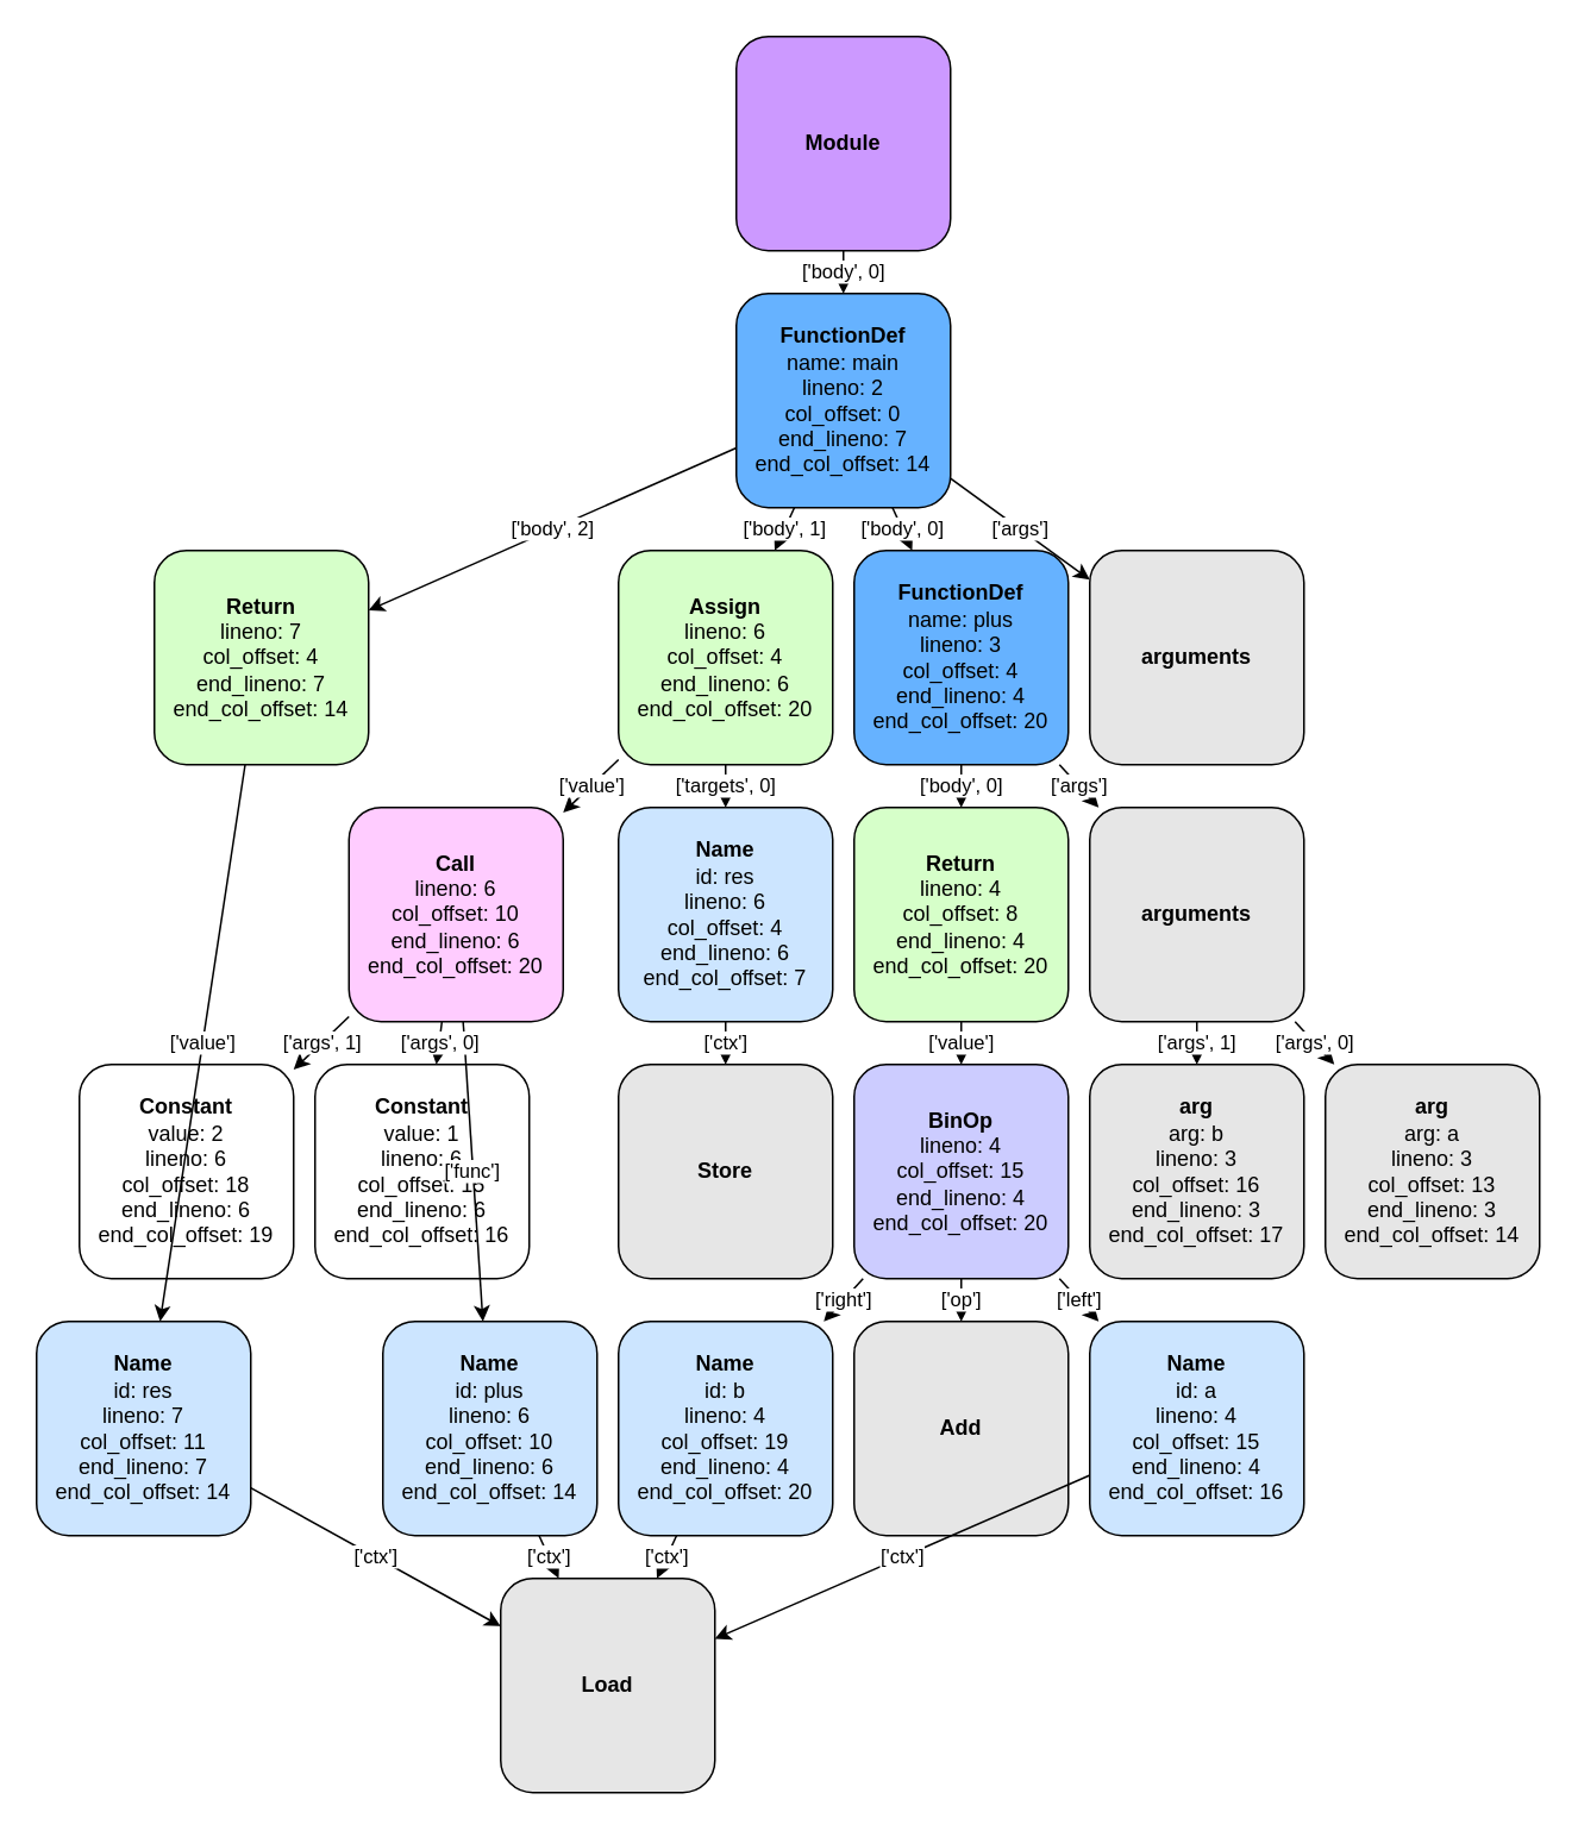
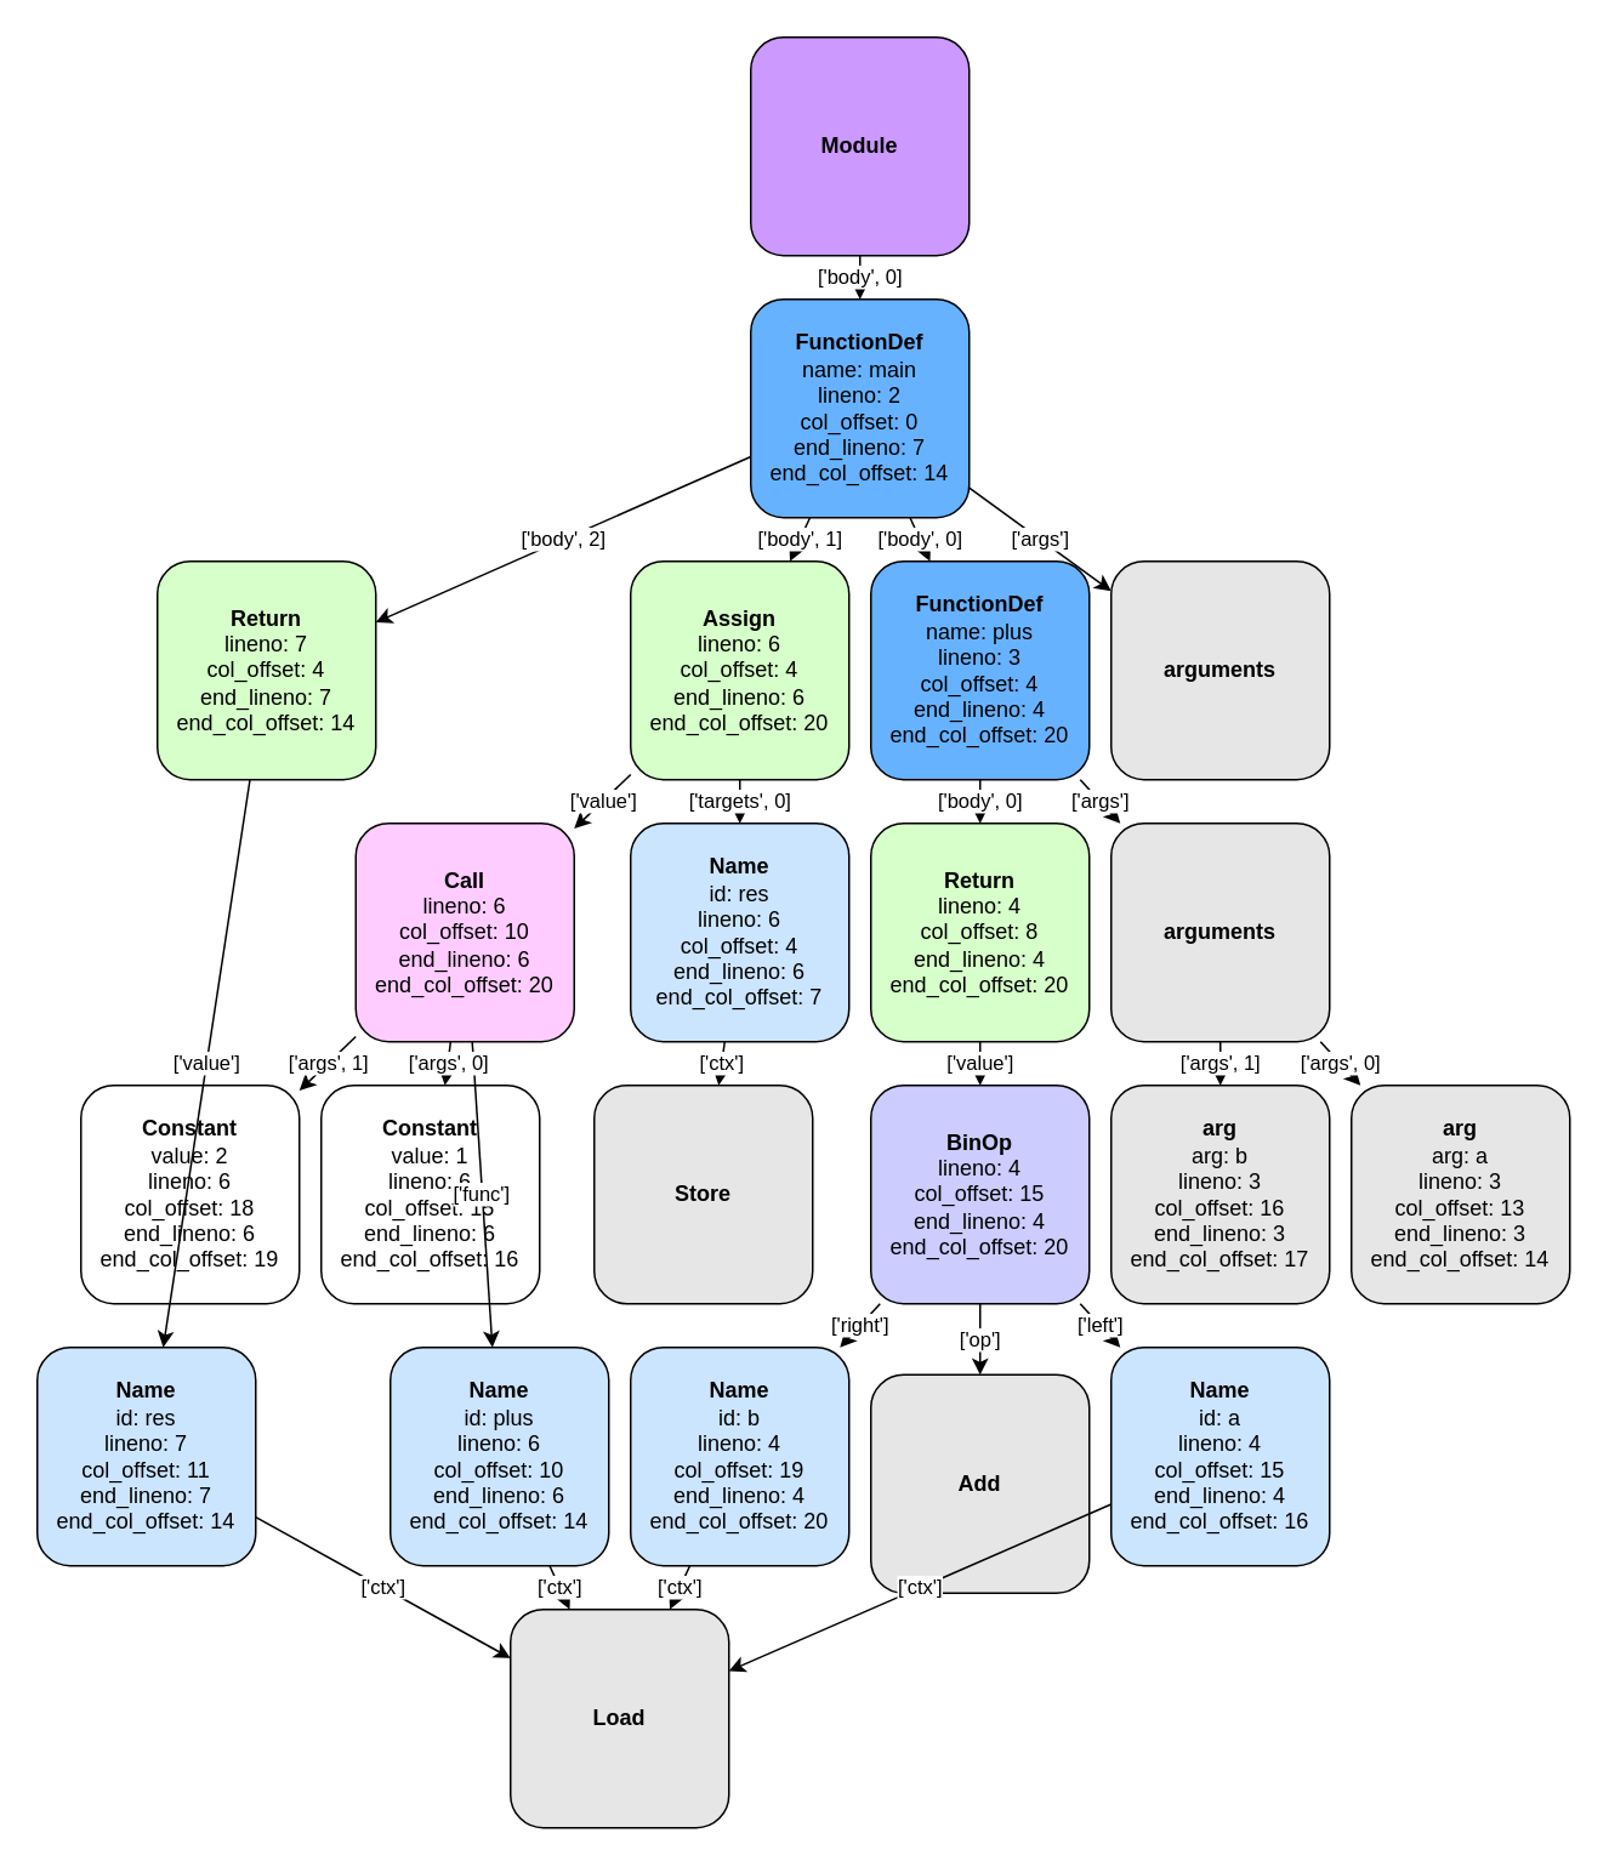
  <mxCell id="0" />
  <mxCell id="1" parent="0" />
  <mxCell id="2" value="&lt;b&gt;Module&lt;/b&gt;" style="rounded=1;whiteSpace=wrap;html=1;fillColor=#CC99FF;strokeColor=#000000;" parent="1" vertex="1"><mxGeometry x="412" y="20" width="120" height="120" as="geometry" /></mxCell>
  <mxCell id="3" value="&lt;b&gt;FunctionDef&lt;/b&gt;&lt;br&gt;name: main&lt;br&gt;lineno: 2&lt;br&gt;col_offset: 0&lt;br&gt;end_lineno: 7&lt;br&gt;end_col_offset: 14" style="rounded=1;whiteSpace=wrap;html=1;fillColor=#66B2FF;strokeColor=#000000;" parent="1" vertex="1"><mxGeometry x="412" y="164" width="120" height="120" as="geometry" /></mxCell>
  <mxCell id="4" value="&lt;b&gt;arguments&lt;/b&gt;" style="rounded=1;whiteSpace=wrap;html=1;fillColor=#E6E6E6;strokeColor=#000000;" parent="1" vertex="1"><mxGeometry x="610" y="308" width="120" height="120" as="geometry" /></mxCell>
  <mxCell id="5" value="&lt;b&gt;FunctionDef&lt;/b&gt;&lt;br&gt;name: plus&lt;br&gt;lineno: 3&lt;br&gt;col_offset: 4&lt;br&gt;end_lineno: 4&lt;br&gt;end_col_offset: 20" style="rounded=1;whiteSpace=wrap;html=1;fillColor=#66B2FF;strokeColor=#000000;" parent="1" vertex="1"><mxGeometry x="478" y="308" width="120" height="120" as="geometry" /></mxCell>
  <mxCell id="6" value="&lt;b&gt;arguments&lt;/b&gt;" style="rounded=1;whiteSpace=wrap;html=1;fillColor=#E6E6E6;strokeColor=#000000;" parent="1" vertex="1"><mxGeometry x="610" y="452" width="120" height="120" as="geometry" /></mxCell>
  <mxCell id="7" value="&lt;b&gt;arg&lt;/b&gt;&lt;br&gt;arg: a&lt;br&gt;lineno: 3&lt;br&gt;col_offset: 13&lt;br&gt;end_lineno: 3&lt;br&gt;end_col_offset: 14" style="rounded=1;whiteSpace=wrap;html=1;fillColor=#E6E6E6;strokeColor=#000000;" parent="1" vertex="1"><mxGeometry x="741.999" y="596" width="120" height="120" as="geometry" /></mxCell>
  <mxCell id="8" value="&lt;b&gt;arg&lt;/b&gt;&lt;br&gt;arg: b&lt;br&gt;lineno: 3&lt;br&gt;col_offset: 16&lt;br&gt;end_lineno: 3&lt;br&gt;end_col_offset: 17" style="rounded=1;whiteSpace=wrap;html=1;fillColor=#E6E6E6;strokeColor=#000000;" parent="1" vertex="1"><mxGeometry x="610" y="596" width="120" height="120" as="geometry" /></mxCell>
  <mxCell id="9" value="&lt;b&gt;Return&lt;/b&gt;&lt;br&gt;lineno: 4&lt;br&gt;col_offset: 8&lt;br&gt;end_lineno: 4&lt;br&gt;end_col_offset: 20" style="rounded=1;whiteSpace=wrap;html=1;fillColor=#D6FFC9;strokeColor=#000000;" parent="1" vertex="1"><mxGeometry x="478" y="452" width="120" height="120" as="geometry" /></mxCell>
  <mxCell id="10" value="&lt;b&gt;BinOp&lt;/b&gt;&lt;br&gt;lineno: 4&lt;br&gt;col_offset: 15&lt;br&gt;end_lineno: 4&lt;br&gt;end_col_offset: 20" style="rounded=1;whiteSpace=wrap;html=1;fillColor=#CCCCFF;strokeColor=#000000;" parent="1" vertex="1"><mxGeometry x="478" y="596" width="120" height="120" as="geometry" /></mxCell>
  <mxCell id="11" value="&lt;b&gt;Name&lt;/b&gt;&lt;br&gt;id: a&lt;br&gt;lineno: 4&lt;br&gt;col_offset: 15&lt;br&gt;end_lineno: 4&lt;br&gt;end_col_offset: 16" style="rounded=1;whiteSpace=wrap;html=1;fillColor=#CCE5FF;strokeColor=#000000;" parent="1" vertex="1"><mxGeometry x="610" y="740" width="120" height="120" as="geometry" /></mxCell>
  <mxCell id="12" value="&lt;b&gt;Load&lt;/b&gt;" style="rounded=1;whiteSpace=wrap;html=1;fillColor=#E6E6E6;strokeColor=#000000;" parent="1" vertex="1"><mxGeometry x="280" y="884" width="120" height="120" as="geometry" /></mxCell>
- <mxCell id="13" value="&lt;b&gt;Add&lt;/b&gt;" style="rounded=1;whiteSpace=wrap;html=1;fillColor=#E6E6E6;strokeColor=#000000;" parent="1" vertex="1"><mxGeometry x="478" y="740" width="120" height="120" as="geometry" /></mxCell>
+ <mxCell id="13" value="&lt;b&gt;Add&lt;/b&gt;" style="rounded=1;whiteSpace=wrap;html=1;fillColor=#E6E6E6;strokeColor=#000000;" parent="1" vertex="1"><mxGeometry x="478" y="755" width="120" height="120" as="geometry" /></mxCell>
  <mxCell id="14" value="&lt;b&gt;Name&lt;/b&gt;&lt;br&gt;id: b&lt;br&gt;lineno: 4&lt;br&gt;col_offset: 19&lt;br&gt;end_lineno: 4&lt;br&gt;end_col_offset: 20" style="rounded=1;whiteSpace=wrap;html=1;fillColor=#CCE5FF;strokeColor=#000000;" parent="1" vertex="1"><mxGeometry x="346" y="740" width="120" height="120" as="geometry" /></mxCell>
  <mxCell id="15" value="&lt;b&gt;Assign&lt;/b&gt;&lt;br&gt;lineno: 6&lt;br&gt;col_offset: 4&lt;br&gt;end_lineno: 6&lt;br&gt;end_col_offset: 20" style="rounded=1;whiteSpace=wrap;html=1;fillColor=#D6FFC9;strokeColor=#000000;" parent="1" vertex="1"><mxGeometry x="346" y="308" width="120" height="120" as="geometry" /></mxCell>
  <mxCell id="16" value="&lt;b&gt;Name&lt;/b&gt;&lt;br&gt;id: res&lt;br&gt;lineno: 6&lt;br&gt;col_offset: 4&lt;br&gt;end_lineno: 6&lt;br&gt;end_col_offset: 7" style="rounded=1;whiteSpace=wrap;html=1;fillColor=#CCE5FF;strokeColor=#000000;" parent="1" vertex="1"><mxGeometry x="346" y="452" width="120" height="120" as="geometry" /></mxCell>
- <mxCell id="17" value="&lt;b&gt;Store&lt;/b&gt;" style="rounded=1;whiteSpace=wrap;html=1;fillColor=#E6E6E6;strokeColor=#000000;" parent="1" vertex="1"><mxGeometry x="346" y="596" width="120" height="120" as="geometry" /></mxCell>
+ <mxCell id="17" value="&lt;b&gt;Store&lt;/b&gt;" style="rounded=1;whiteSpace=wrap;html=1;fillColor=#E6E6E6;strokeColor=#000000;" parent="1" vertex="1"><mxGeometry x="326" y="596" width="120" height="120" as="geometry" /></mxCell>
  <mxCell id="18" value="&lt;b&gt;Call&lt;/b&gt;&lt;br&gt;lineno: 6&lt;br&gt;col_offset: 10&lt;br&gt;end_lineno: 6&lt;br&gt;end_col_offset: 20" style="rounded=1;whiteSpace=wrap;html=1;fillColor=#FFCCFF;strokeColor=#000000;" parent="1" vertex="1"><mxGeometry x="195" y="452" width="120" height="120" as="geometry" /></mxCell>
  <mxCell id="19" value="&lt;b&gt;Name&lt;/b&gt;&lt;br&gt;id: plus&lt;br&gt;lineno: 6&lt;br&gt;col_offset: 10&lt;br&gt;end_lineno: 6&lt;br&gt;end_col_offset: 14" style="rounded=1;whiteSpace=wrap;html=1;fillColor=#CCE5FF;strokeColor=#000000;" parent="1" vertex="1"><mxGeometry x="214" y="740" width="120" height="120" as="geometry" /></mxCell>
  <mxCell id="20" value="&lt;b&gt;Constant&lt;/b&gt;&lt;br&gt;value: 1&lt;br&gt;lineno: 6&lt;br&gt;col_offset: 15&lt;br&gt;end_lineno: 6&lt;br&gt;end_col_offset: 16" style="rounded=1;whiteSpace=wrap;html=1;fillColor=#FFFFFF;strokeColor=#000000;" parent="1" vertex="1"><mxGeometry x="176" y="596" width="120" height="120" as="geometry" /></mxCell>
  <mxCell id="21" value="&lt;b&gt;Constant&lt;/b&gt;&lt;br&gt;value: 2&lt;br&gt;lineno: 6&lt;br&gt;col_offset: 18&lt;br&gt;end_lineno: 6&lt;br&gt;end_col_offset: 19" style="rounded=1;whiteSpace=wrap;html=1;fillColor=#FFFFFF;strokeColor=#000000;" parent="1" vertex="1"><mxGeometry x="44" y="596" width="120" height="120" as="geometry" /></mxCell>
  <mxCell id="22" value="&lt;b&gt;Return&lt;/b&gt;&lt;br&gt;lineno: 7&lt;br&gt;col_offset: 4&lt;br&gt;end_lineno: 7&lt;br&gt;end_col_offset: 14" style="rounded=1;whiteSpace=wrap;html=1;fillColor=#D6FFC9;strokeColor=#000000;" parent="1" vertex="1"><mxGeometry x="86" y="308" width="120" height="120" as="geometry" /></mxCell>
  <mxCell id="23" value="&lt;b&gt;Name&lt;/b&gt;&lt;br&gt;id: res&lt;br&gt;lineno: 7&lt;br&gt;col_offset: 11&lt;br&gt;end_lineno: 7&lt;br&gt;end_col_offset: 14" style="rounded=1;whiteSpace=wrap;html=1;fillColor=#CCE5FF;strokeColor=#000000;" parent="1" vertex="1"><mxGeometry x="20" y="740" width="120" height="120" as="geometry" /></mxCell>
  <mxCell id="24" value="['body', 0]" style="endArrow=classic;html=1;" parent="1" source="2" target="3" edge="1"><mxGeometry width="50" height="50" relative="1" as="geometry"><mxPoint x="420" y="460" as="sourcePoint" /><mxPoint x="470" y="410" as="targetPoint" /></mxGeometry></mxCell>
  <mxCell id="25" value="['args']" style="endArrow=classic;html=1;" parent="1" source="3" target="4" edge="1"><mxGeometry width="50" height="50" relative="1" as="geometry"><mxPoint x="420" y="460" as="sourcePoint" /><mxPoint x="470" y="410" as="targetPoint" /></mxGeometry></mxCell>
  <mxCell id="26" value="['body', 0]" style="endArrow=classic;html=1;" parent="1" source="3" target="5" edge="1"><mxGeometry width="50" height="50" relative="1" as="geometry"><mxPoint x="420" y="460" as="sourcePoint" /><mxPoint x="470" y="410" as="targetPoint" /></mxGeometry></mxCell>
  <mxCell id="27" value="['args']" style="endArrow=classic;html=1;" parent="1" source="5" target="6" edge="1"><mxGeometry width="50" height="50" relative="1" as="geometry"><mxPoint x="420" y="460" as="sourcePoint" /><mxPoint x="470" y="410" as="targetPoint" /></mxGeometry></mxCell>
  <mxCell id="28" value="['args', 0]" style="endArrow=classic;html=1;" parent="1" source="6" target="7" edge="1"><mxGeometry width="50" height="50" relative="1" as="geometry"><mxPoint x="420" y="460" as="sourcePoint" /><mxPoint x="470" y="410" as="targetPoint" /></mxGeometry></mxCell>
  <mxCell id="29" value="['args', 1]" style="endArrow=classic;html=1;" parent="1" source="6" target="8" edge="1"><mxGeometry width="50" height="50" relative="1" as="geometry"><mxPoint x="420" y="460" as="sourcePoint" /><mxPoint x="470" y="410" as="targetPoint" /></mxGeometry></mxCell>
  <mxCell id="30" value="['body', 0]" style="endArrow=classic;html=1;" parent="1" source="5" target="9" edge="1"><mxGeometry width="50" height="50" relative="1" as="geometry"><mxPoint x="420" y="460" as="sourcePoint" /><mxPoint x="470" y="410" as="targetPoint" /></mxGeometry></mxCell>
  <mxCell id="31" value="['value']" style="endArrow=classic;html=1;" parent="1" source="9" target="10" edge="1"><mxGeometry width="50" height="50" relative="1" as="geometry"><mxPoint x="420" y="460" as="sourcePoint" /><mxPoint x="470" y="410" as="targetPoint" /></mxGeometry></mxCell>
  <mxCell id="32" value="['left']" style="endArrow=classic;html=1;" parent="1" source="10" target="11" edge="1"><mxGeometry width="50" height="50" relative="1" as="geometry"><mxPoint x="420" y="460" as="sourcePoint" /><mxPoint x="470" y="410" as="targetPoint" /></mxGeometry></mxCell>
  <mxCell id="33" value="['ctx']" style="endArrow=classic;html=1;" parent="1" source="11" target="12" edge="1"><mxGeometry width="50" height="50" relative="1" as="geometry"><mxPoint x="420" y="460" as="sourcePoint" /><mxPoint x="470" y="410" as="targetPoint" /></mxGeometry></mxCell>
  <mxCell id="34" value="['op']" style="endArrow=classic;html=1;" parent="1" source="10" target="13" edge="1"><mxGeometry width="50" height="50" relative="1" as="geometry"><mxPoint x="420" y="460" as="sourcePoint" /><mxPoint x="470" y="410" as="targetPoint" /></mxGeometry></mxCell>
  <mxCell id="35" value="['right']" style="endArrow=classic;html=1;" parent="1" source="10" target="14" edge="1"><mxGeometry width="50" height="50" relative="1" as="geometry"><mxPoint x="420" y="460" as="sourcePoint" /><mxPoint x="470" y="410" as="targetPoint" /></mxGeometry></mxCell>
  <mxCell id="36" value="['ctx']" style="endArrow=classic;html=1;" parent="1" source="14" target="12" edge="1"><mxGeometry width="50" height="50" relative="1" as="geometry"><mxPoint x="420" y="460" as="sourcePoint" /><mxPoint x="470" y="410" as="targetPoint" /></mxGeometry></mxCell>
  <mxCell id="37" value="['body', 1]" style="endArrow=classic;html=1;" parent="1" source="3" target="15" edge="1"><mxGeometry width="50" height="50" relative="1" as="geometry"><mxPoint x="420" y="460" as="sourcePoint" /><mxPoint x="470" y="410" as="targetPoint" /></mxGeometry></mxCell>
  <mxCell id="38" value="['targets', 0]" style="endArrow=classic;html=1;" parent="1" source="15" target="16" edge="1"><mxGeometry width="50" height="50" relative="1" as="geometry"><mxPoint x="420" y="460" as="sourcePoint" /><mxPoint x="470" y="410" as="targetPoint" /></mxGeometry></mxCell>
  <mxCell id="39" value="['ctx']" style="endArrow=classic;html=1;" parent="1" source="16" target="17" edge="1"><mxGeometry width="50" height="50" relative="1" as="geometry"><mxPoint x="420" y="460" as="sourcePoint" /><mxPoint x="470" y="410" as="targetPoint" /></mxGeometry></mxCell>
  <mxCell id="40" value="['value']" style="endArrow=classic;html=1;" parent="1" source="15" target="18" edge="1"><mxGeometry width="50" height="50" relative="1" as="geometry"><mxPoint x="420" y="460" as="sourcePoint" /><mxPoint x="470" y="410" as="targetPoint" /></mxGeometry></mxCell>
  <mxCell id="41" value="['func']" style="endArrow=classic;html=1;" parent="1" source="18" target="19" edge="1"><mxGeometry width="50" height="50" relative="1" as="geometry"><mxPoint x="420" y="460" as="sourcePoint" /><mxPoint x="470" y="410" as="targetPoint" /></mxGeometry></mxCell>
  <mxCell id="42" value="['ctx']" style="endArrow=classic;html=1;" parent="1" source="19" target="12" edge="1"><mxGeometry width="50" height="50" relative="1" as="geometry"><mxPoint x="420" y="460" as="sourcePoint" /><mxPoint x="470" y="410" as="targetPoint" /></mxGeometry></mxCell>
  <mxCell id="43" value="['args', 0]" style="endArrow=classic;html=1;" parent="1" source="18" target="20" edge="1"><mxGeometry width="50" height="50" relative="1" as="geometry"><mxPoint x="420" y="460" as="sourcePoint" /><mxPoint x="470" y="410" as="targetPoint" /></mxGeometry></mxCell>
  <mxCell id="44" value="['args', 1]" style="endArrow=classic;html=1;" parent="1" source="18" target="21" edge="1"><mxGeometry width="50" height="50" relative="1" as="geometry"><mxPoint x="420" y="460" as="sourcePoint" /><mxPoint x="470" y="410" as="targetPoint" /></mxGeometry></mxCell>
  <mxCell id="45" value="['body', 2]" style="endArrow=classic;html=1;" parent="1" source="3" target="22" edge="1"><mxGeometry width="50" height="50" relative="1" as="geometry"><mxPoint x="420" y="460" as="sourcePoint" /><mxPoint x="470" y="410" as="targetPoint" /></mxGeometry></mxCell>
  <mxCell id="46" value="['value']" style="endArrow=classic;html=1;" parent="1" source="22" target="23" edge="1"><mxGeometry width="50" height="50" relative="1" as="geometry"><mxPoint x="420" y="460" as="sourcePoint" /><mxPoint x="470" y="410" as="targetPoint" /></mxGeometry></mxCell>
  <mxCell id="47" value="['ctx']" style="endArrow=classic;html=1;" parent="1" source="23" target="12" edge="1"><mxGeometry width="50" height="50" relative="1" as="geometry"><mxPoint x="420" y="460" as="sourcePoint" /><mxPoint x="470" y="410" as="targetPoint" /></mxGeometry></mxCell>
